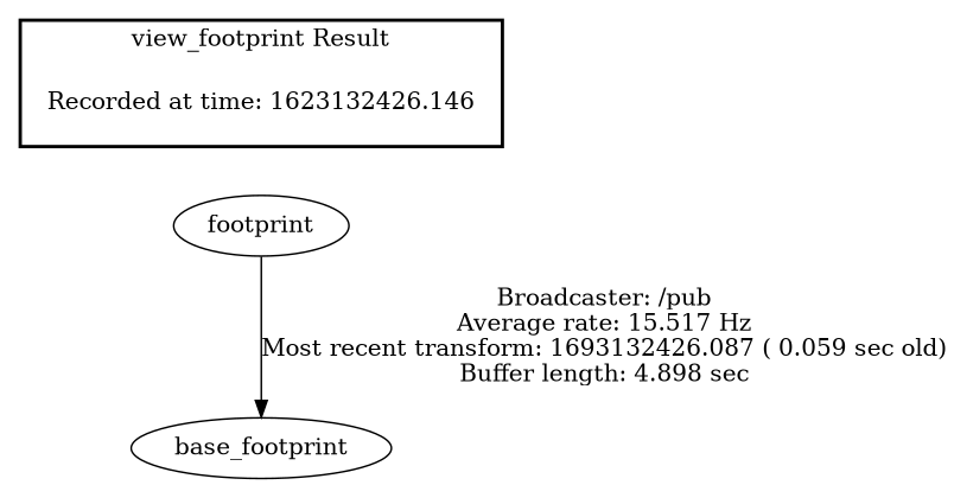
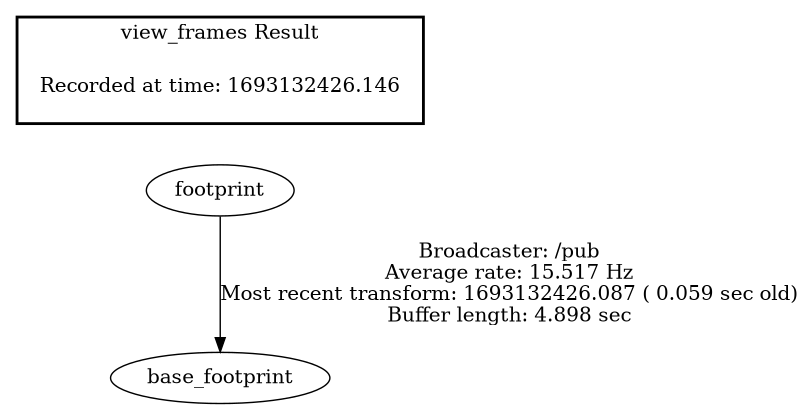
  digraph {
-   "Recorded at time: 1693132426.146" [shape=plaintext label="Recorded at time: 1623132426.146"]
+   "Recorded at time: 1693132426.146" [shape=plaintext]
    n2 [label=footprint]
    base_footprint
    subgraph cluster_1 {
      color=black
-     label="view_footprint Result"
+     label="view_frames Result"
      style=bold
      "Recorded at time: 1693132426.146"
    }
    "Recorded at time: 1693132426.146" -> n2 [style=invis]
    n2 -> base_footprint [label="Broadcaster: /pub\nAverage rate: 15.517 Hz\nMost recent transform: 1693132426.087 ( 0.059 sec old)\nBuffer length: 4.898 sec\n"]
  }
